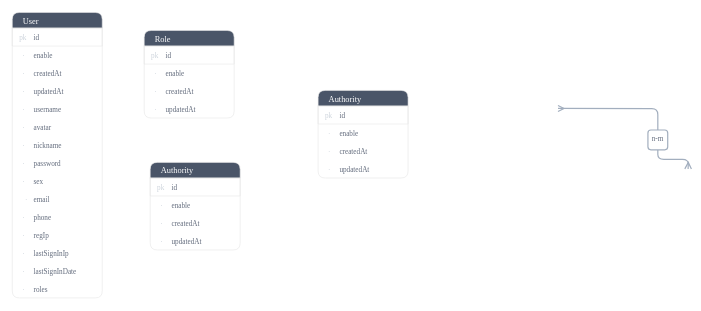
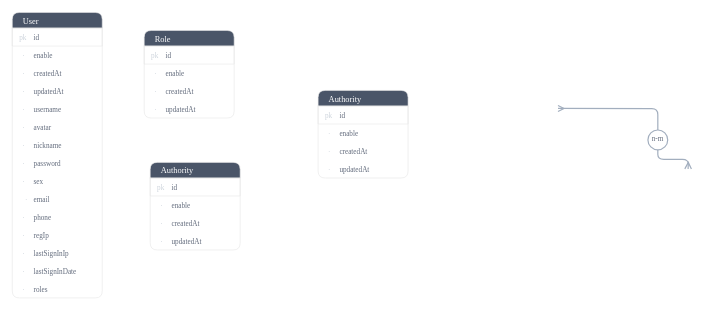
  <mxCell id="0" />
  <mxCell id="1" parent="0" />
  <mxCell id="2" value="User" style="swimlane;fontStyle=0;childLayout=stackLayout;horizontal=1;startSize=26;horizontalStack=0;resizeParent=1;resizeParentMax=0;resizeLast=0;collapsible=1;marginBottom=0;align=left;fontSize=14;rounded=1;shadow=0;sketch=0;fontFamily=Comic Sans MS;fillColor=#4A5568;fontColor=#FFFFFF;strokeColor=#E6E6E6;spacingLeft=16;swimlaneFillColor=#FFFFFF;" parent="1" vertex="1"><mxGeometry x="20" y="20" width="150" height="476" as="geometry"><mxRectangle x="250" y="240" width="80" height="26" as="alternateBounds" /></mxGeometry></mxCell>
  <mxCell id="3" value="id" style="shape=partialRectangle;align=left;verticalAlign=middle;spacingLeft=34;rotatable=0;points=[[0,0.5],[1,0.5]];portConstraint=eastwest;dropTarget=0;rounded=1;shadow=0;sketch=0;fontFamily=Comic Sans MS;strokeColor=#E6E6E6;fontColor=#626B7C;fillColor=none;" parent="2" vertex="1"><mxGeometry y="26" width="150" height="30" as="geometry" /></mxCell>
  <mxCell id="4" value="pk" style="shape=partialRectangle;top=0;left=0;bottom=0;fillColor=none;stokeWidth=1;dashed=1;align=center;verticalAlign=middle;spacingLeft=4;spacingRight=4;overflow=hidden;rotatable=0;points=[];portConstraint=eastwest;part=1;strokeColor=none;fontColor=#ccd3db;fontFamily=Comic Sans MS;" parent="3" vertex="1" connectable="0"><mxGeometry width="36" height="30" as="geometry" /></mxCell>
  <mxCell id="5" value="enable        " style="shape=partialRectangle;align=left;verticalAlign=middle;spacingLeft=34;rotatable=0;points=[[0,0.5],[1,0.5]];portConstraint=eastwest;dropTarget=0;rounded=1;shadow=0;sketch=0;fontFamily=Comic Sans MS;fontColor=#626B7C;strokeColor=none;fillColor=none;" vertex="1" parent="2"><mxGeometry y="56" width="150" height="30" as="geometry" /></mxCell>
  <mxCell id="6" value="·" style="shape=partialRectangle;top=0;left=0;bottom=0;fillColor=none;stokeWidth=1;dashed=1;align=center;verticalAlign=middle;spacingLeft=4;spacingRight=4;overflow=hidden;rotatable=0;points=[];portConstraint=eastwest;part=1;strokeColor=none;fontColor=#ccd3db;fontFamily=Comic Sans MS;" vertex="1" connectable="0" parent="5"><mxGeometry width="38.182" height="30" as="geometry" /></mxCell>
  <mxCell id="7" value="createdAt     " style="shape=partialRectangle;align=left;verticalAlign=middle;spacingLeft=34;rotatable=0;points=[[0,0.5],[1,0.5]];portConstraint=eastwest;dropTarget=0;rounded=1;shadow=0;sketch=0;fontFamily=Comic Sans MS;fontColor=#626B7C;strokeColor=none;fillColor=none;" vertex="1" parent="2"><mxGeometry y="86" width="150" height="30" as="geometry" /></mxCell>
  <mxCell id="8" value="·" style="shape=partialRectangle;top=0;left=0;bottom=0;fillColor=none;stokeWidth=1;dashed=1;align=center;verticalAlign=middle;spacingLeft=4;spacingRight=4;overflow=hidden;rotatable=0;points=[];portConstraint=eastwest;part=1;strokeColor=none;fontColor=#ccd3db;fontFamily=Comic Sans MS;" vertex="1" connectable="0" parent="7"><mxGeometry width="38.182" height="30" as="geometry" /></mxCell>
  <mxCell id="9" value="updatedAt" style="shape=partialRectangle;align=left;verticalAlign=middle;spacingLeft=34;rotatable=0;points=[[0,0.5],[1,0.5]];portConstraint=eastwest;dropTarget=0;rounded=1;shadow=0;sketch=0;fontFamily=Comic Sans MS;fontColor=#626B7C;strokeColor=none;fillColor=none;" vertex="1" parent="2"><mxGeometry y="116" width="150" height="30" as="geometry" /></mxCell>
  <mxCell id="10" value="·" style="shape=partialRectangle;top=0;left=0;bottom=0;fillColor=none;stokeWidth=1;dashed=1;align=center;verticalAlign=middle;spacingLeft=4;spacingRight=4;overflow=hidden;rotatable=0;points=[];portConstraint=eastwest;part=1;strokeColor=none;fontColor=#ccd3db;fontFamily=Comic Sans MS;" vertex="1" connectable="0" parent="9"><mxGeometry width="38.182" height="30" as="geometry" /></mxCell>
  <mxCell id="11" value="username" style="shape=partialRectangle;align=left;verticalAlign=middle;spacingLeft=34;rotatable=0;points=[[0,0.5],[1,0.5]];portConstraint=eastwest;dropTarget=0;rounded=1;shadow=0;sketch=0;fontFamily=Comic Sans MS;fontColor=#626B7C;strokeColor=none;fillColor=none;" parent="2" vertex="1"><mxGeometry y="146" width="150" height="30" as="geometry" /></mxCell>
  <mxCell id="12" value="·" style="shape=partialRectangle;top=0;left=0;bottom=0;fillColor=none;stokeWidth=1;dashed=1;align=center;verticalAlign=middle;spacingLeft=4;spacingRight=4;overflow=hidden;rotatable=0;points=[];portConstraint=eastwest;part=1;strokeColor=none;fontColor=#ccd3db;fontFamily=Comic Sans MS;" parent="11" vertex="1" connectable="0"><mxGeometry width="38.182" height="30" as="geometry" /></mxCell>
  <mxCell id="13" value="avatar" style="shape=partialRectangle;align=left;verticalAlign=middle;spacingLeft=34;rotatable=0;points=[[0,0.5],[1,0.5]];portConstraint=eastwest;dropTarget=0;rounded=1;shadow=0;sketch=0;fontFamily=Comic Sans MS;fontColor=#626B7C;strokeColor=none;fillColor=none;" vertex="1" parent="2"><mxGeometry y="176" width="150" height="30" as="geometry" /></mxCell>
  <mxCell id="14" value="·" style="shape=partialRectangle;top=0;left=0;bottom=0;fillColor=none;stokeWidth=1;dashed=1;align=center;verticalAlign=middle;spacingLeft=4;spacingRight=4;overflow=hidden;rotatable=0;points=[];portConstraint=eastwest;part=1;strokeColor=none;fontColor=#ccd3db;fontFamily=Comic Sans MS;" vertex="1" connectable="0" parent="13"><mxGeometry width="38.182" height="30" as="geometry" /></mxCell>
  <mxCell id="15" value="nickname " style="shape=partialRectangle;align=left;verticalAlign=middle;spacingLeft=34;rotatable=0;points=[[0,0.5],[1,0.5]];portConstraint=eastwest;dropTarget=0;rounded=1;shadow=0;sketch=0;fontFamily=Comic Sans MS;fontColor=#626B7C;strokeColor=none;fillColor=none;" vertex="1" parent="2"><mxGeometry y="206" width="150" height="30" as="geometry" /></mxCell>
  <mxCell id="16" value="·" style="shape=partialRectangle;top=0;left=0;bottom=0;fillColor=none;stokeWidth=1;dashed=1;align=center;verticalAlign=middle;spacingLeft=4;spacingRight=4;overflow=hidden;rotatable=0;points=[];portConstraint=eastwest;part=1;strokeColor=none;fontColor=#ccd3db;fontFamily=Comic Sans MS;" vertex="1" connectable="0" parent="15"><mxGeometry width="38.182" height="30" as="geometry" /></mxCell>
  <mxCell id="17" value="password " style="shape=partialRectangle;align=left;verticalAlign=middle;spacingLeft=34;rotatable=0;points=[[0,0.5],[1,0.5]];portConstraint=eastwest;dropTarget=0;rounded=1;shadow=0;sketch=0;fontFamily=Comic Sans MS;fontColor=#626B7C;strokeColor=none;fillColor=none;" vertex="1" parent="2"><mxGeometry y="236" width="150" height="30" as="geometry" /></mxCell>
  <mxCell id="18" value="·" style="shape=partialRectangle;top=0;left=0;bottom=0;fillColor=none;stokeWidth=1;dashed=1;align=center;verticalAlign=middle;spacingLeft=4;spacingRight=4;overflow=hidden;rotatable=0;points=[];portConstraint=eastwest;part=1;strokeColor=none;fontColor=#ccd3db;fontFamily=Comic Sans MS;" vertex="1" connectable="0" parent="17"><mxGeometry width="38.182" height="30" as="geometry" /></mxCell>
  <mxCell id="19" value="sex           " style="shape=partialRectangle;align=left;verticalAlign=middle;spacingLeft=34;rotatable=0;points=[[0,0.5],[1,0.5]];portConstraint=eastwest;dropTarget=0;rounded=1;shadow=0;sketch=0;fontFamily=Comic Sans MS;fontColor=#626B7C;strokeColor=none;fillColor=none;" vertex="1" parent="2"><mxGeometry y="266" width="150" height="30" as="geometry" /></mxCell>
  <mxCell id="20" value="·" style="shape=partialRectangle;top=0;left=0;bottom=0;fillColor=none;stokeWidth=1;dashed=1;align=center;verticalAlign=middle;spacingLeft=4;spacingRight=4;overflow=hidden;rotatable=0;points=[];portConstraint=eastwest;part=1;strokeColor=none;fontColor=#ccd3db;fontFamily=Comic Sans MS;" vertex="1" connectable="0" parent="19"><mxGeometry width="38.182" height="30" as="geometry" /></mxCell>
  <mxCell id="21" value="email         " style="shape=partialRectangle;align=left;verticalAlign=middle;spacingLeft=34;rotatable=0;points=[[0,0.5],[1,0.5]];portConstraint=eastwest;dropTarget=0;rounded=1;shadow=0;sketch=0;fontFamily=Comic Sans MS;fontColor=#626B7C;strokeColor=none;fillColor=none;" vertex="1" parent="2"><mxGeometry y="296" width="150" height="30" as="geometry" /></mxCell>
  <mxCell id="22" value="·" style="shape=partialRectangle;top=0;left=0;bottom=0;fillColor=none;stokeWidth=1;dashed=1;align=center;verticalAlign=middle;spacingLeft=4;spacingRight=4;overflow=hidden;rotatable=0;points=[];portConstraint=eastwest;part=1;strokeColor=none;fontColor=#ccd3db;fontFamily=Comic Sans MS;" vertex="1" connectable="0" parent="21"><mxGeometry width="47.727" height="30" as="geometry" /></mxCell>
  <mxCell id="23" value="phone         " style="shape=partialRectangle;align=left;verticalAlign=middle;spacingLeft=34;rotatable=0;points=[[0,0.5],[1,0.5]];portConstraint=eastwest;dropTarget=0;rounded=1;shadow=0;sketch=0;fontFamily=Comic Sans MS;fontColor=#626B7C;strokeColor=none;fillColor=none;" vertex="1" parent="2"><mxGeometry y="326" width="150" height="30" as="geometry" /></mxCell>
  <mxCell id="24" value="·" style="shape=partialRectangle;top=0;left=0;bottom=0;fillColor=none;stokeWidth=1;dashed=1;align=center;verticalAlign=middle;spacingLeft=4;spacingRight=4;overflow=hidden;rotatable=0;points=[];portConstraint=eastwest;part=1;strokeColor=none;fontColor=#ccd3db;fontFamily=Comic Sans MS;" vertex="1" connectable="0" parent="23"><mxGeometry width="38.182" height="30" as="geometry" /></mxCell>
  <mxCell id="25" value="regIp         " style="shape=partialRectangle;align=left;verticalAlign=middle;spacingLeft=34;rotatable=0;points=[[0,0.5],[1,0.5]];portConstraint=eastwest;dropTarget=0;rounded=1;shadow=0;sketch=0;fontFamily=Comic Sans MS;fontColor=#626B7C;strokeColor=none;fillColor=none;" vertex="1" parent="2"><mxGeometry y="356" width="150" height="30" as="geometry" /></mxCell>
  <mxCell id="26" value="·" style="shape=partialRectangle;top=0;left=0;bottom=0;fillColor=none;stokeWidth=1;dashed=1;align=center;verticalAlign=middle;spacingLeft=4;spacingRight=4;overflow=hidden;rotatable=0;points=[];portConstraint=eastwest;part=1;strokeColor=none;fontColor=#ccd3db;fontFamily=Comic Sans MS;" vertex="1" connectable="0" parent="25"><mxGeometry width="38.182" height="30" as="geometry" /></mxCell>
  <mxCell id="27" value="lastSignInIp  " style="shape=partialRectangle;align=left;verticalAlign=middle;spacingLeft=34;rotatable=0;points=[[0,0.5],[1,0.5]];portConstraint=eastwest;dropTarget=0;rounded=1;shadow=0;sketch=0;fontFamily=Comic Sans MS;fontColor=#626B7C;strokeColor=none;fillColor=none;" vertex="1" parent="2"><mxGeometry y="386" width="150" height="30" as="geometry" /></mxCell>
  <mxCell id="28" value="·" style="shape=partialRectangle;top=0;left=0;bottom=0;fillColor=none;stokeWidth=1;dashed=1;align=center;verticalAlign=middle;spacingLeft=4;spacingRight=4;overflow=hidden;rotatable=0;points=[];portConstraint=eastwest;part=1;strokeColor=none;fontColor=#ccd3db;fontFamily=Comic Sans MS;" vertex="1" connectable="0" parent="27"><mxGeometry width="38.182" height="30" as="geometry" /></mxCell>
  <mxCell id="29" value="lastSignInDate" style="shape=partialRectangle;align=left;verticalAlign=middle;spacingLeft=34;rotatable=0;points=[[0,0.5],[1,0.5]];portConstraint=eastwest;dropTarget=0;rounded=1;shadow=0;sketch=0;fontFamily=Comic Sans MS;fontColor=#626B7C;strokeColor=none;fillColor=none;" vertex="1" parent="2"><mxGeometry y="416" width="150" height="30" as="geometry" /></mxCell>
  <mxCell id="30" value="·" style="shape=partialRectangle;top=0;left=0;bottom=0;fillColor=none;stokeWidth=1;dashed=1;align=center;verticalAlign=middle;spacingLeft=4;spacingRight=4;overflow=hidden;rotatable=0;points=[];portConstraint=eastwest;part=1;strokeColor=none;fontColor=#ccd3db;fontFamily=Comic Sans MS;" vertex="1" connectable="0" parent="29"><mxGeometry width="38.182" height="30" as="geometry" /></mxCell>
  <mxCell id="31" value="roles" style="shape=partialRectangle;align=left;verticalAlign=middle;spacingLeft=34;rotatable=0;points=[[0,0.5],[1,0.5]];portConstraint=eastwest;dropTarget=0;rounded=1;shadow=0;sketch=0;fontFamily=Comic Sans MS;fontColor=#626B7C;strokeColor=none;fillColor=none;" vertex="1" parent="2"><mxGeometry y="446" width="150" height="30" as="geometry" /></mxCell>
  <mxCell id="32" value="·" style="shape=partialRectangle;top=0;left=0;bottom=0;fillColor=none;stokeWidth=1;dashed=1;align=center;verticalAlign=middle;spacingLeft=4;spacingRight=4;overflow=hidden;rotatable=0;points=[];portConstraint=eastwest;part=1;strokeColor=none;fontColor=#ccd3db;fontFamily=Comic Sans MS;" vertex="1" connectable="0" parent="31"><mxGeometry width="38.182" height="30" as="geometry" /></mxCell>
  <mxCell id="33" value="" style="edgeStyle=orthogonalEdgeStyle;fontSize=12;html=1;endArrow=ERmany;startArrow=none;fontFamily=Comic Sans MS;fontColor=#ccd3db;endSize=8;targetPerimeterSpacing=6;strokeColor=#a2aebe;strokeWidth=2;startSize=7;entryX=0;entryY=0.5;entryDx=0;entryDy=0;exitX=0.5;exitY=1;exitDx=0;exitDy=0;" parent="1" source="34" edge="1"><mxGeometry width="100" height="100" relative="1" as="geometry"><mxPoint x="1185" y="277" as="sourcePoint" /><mxPoint x="1147" y="281" as="targetPoint" /></mxGeometry></mxCell>
- <mxCell id="34" value="n-m" style="whiteSpace=wrap;html=1;aspect=fixed;shadow=0;sketch=0;fontFamily=Comic Sans MS;align=center;spacingTop=-5;strokeColor=#a2aebe;fontColor=#626B7C;strokeWidth=2;rounded=1;" parent="1" vertex="1"><mxGeometry x="1080" y="216" width="33" height="33" as="geometry" /></mxCell>
+ <mxCell id="34" value="n-m" style="ellipse;whiteSpace=wrap;html=1;aspect=fixed;rounded=1;shadow=0;sketch=0;fontFamily=Comic Sans MS;align=center;spacingTop=-5;strokeColor=#a2aebe;fontColor=#626B7C;strokeWidth=2;" parent="1" vertex="1"><mxGeometry x="1080" y="216" width="33" height="33" as="geometry" /></mxCell>
  <mxCell id="35" value="" style="edgeStyle=orthogonalEdgeStyle;fontSize=12;html=1;endArrow=none;startArrow=ERmany;fontFamily=Comic Sans MS;fontColor=#ccd3db;endSize=8;strokeColor=#a2aebe;strokeWidth=2;startSize=7;entryX=0.5;entryY=0;entryDx=0;entryDy=0;" parent="1" target="34" edge="1"><mxGeometry width="100" height="100" relative="1" as="geometry"><mxPoint x="930" y="180" as="sourcePoint" /><mxPoint x="1285" y="177" as="targetPoint" /></mxGeometry></mxCell>
  <mxCell id="36" value="Role" style="swimlane;fontStyle=0;childLayout=stackLayout;horizontal=1;startSize=26;horizontalStack=0;resizeParent=1;resizeParentMax=0;resizeLast=0;collapsible=1;marginBottom=0;align=left;fontSize=14;rounded=1;shadow=0;sketch=0;fontFamily=Comic Sans MS;fillColor=#4A5568;fontColor=#FFFFFF;strokeColor=#E6E6E6;spacingLeft=16;swimlaneFillColor=#FFFFFF;" vertex="1" parent="1"><mxGeometry x="240" y="50" width="150" height="146" as="geometry"><mxRectangle x="250" y="240" width="80" height="26" as="alternateBounds" /></mxGeometry></mxCell>
  <mxCell id="37" value="id" style="shape=partialRectangle;align=left;verticalAlign=middle;spacingLeft=34;rotatable=0;points=[[0,0.5],[1,0.5]];portConstraint=eastwest;dropTarget=0;rounded=1;shadow=0;sketch=0;fontFamily=Comic Sans MS;strokeColor=#E6E6E6;fontColor=#626B7C;fillColor=none;" vertex="1" parent="36"><mxGeometry y="26" width="150" height="30" as="geometry" /></mxCell>
  <mxCell id="38" value="pk" style="shape=partialRectangle;top=0;left=0;bottom=0;fillColor=none;stokeWidth=1;dashed=1;align=center;verticalAlign=middle;spacingLeft=4;spacingRight=4;overflow=hidden;rotatable=0;points=[];portConstraint=eastwest;part=1;strokeColor=none;fontColor=#ccd3db;fontFamily=Comic Sans MS;" vertex="1" connectable="0" parent="37"><mxGeometry width="36" height="30" as="geometry" /></mxCell>
  <mxCell id="39" value="enable        " style="shape=partialRectangle;align=left;verticalAlign=middle;spacingLeft=34;rotatable=0;points=[[0,0.5],[1,0.5]];portConstraint=eastwest;dropTarget=0;rounded=1;shadow=0;sketch=0;fontFamily=Comic Sans MS;fontColor=#626B7C;strokeColor=none;fillColor=none;" vertex="1" parent="36"><mxGeometry y="56" width="150" height="30" as="geometry" /></mxCell>
  <mxCell id="40" value="·" style="shape=partialRectangle;top=0;left=0;bottom=0;fillColor=none;stokeWidth=1;dashed=1;align=center;verticalAlign=middle;spacingLeft=4;spacingRight=4;overflow=hidden;rotatable=0;points=[];portConstraint=eastwest;part=1;strokeColor=none;fontColor=#ccd3db;fontFamily=Comic Sans MS;" vertex="1" connectable="0" parent="39"><mxGeometry width="38.182" height="30" as="geometry" /></mxCell>
  <mxCell id="41" value="createdAt     " style="shape=partialRectangle;align=left;verticalAlign=middle;spacingLeft=34;rotatable=0;points=[[0,0.5],[1,0.5]];portConstraint=eastwest;dropTarget=0;rounded=1;shadow=0;sketch=0;fontFamily=Comic Sans MS;fontColor=#626B7C;strokeColor=none;fillColor=none;" vertex="1" parent="36"><mxGeometry y="86" width="150" height="30" as="geometry" /></mxCell>
  <mxCell id="42" value="·" style="shape=partialRectangle;top=0;left=0;bottom=0;fillColor=none;stokeWidth=1;dashed=1;align=center;verticalAlign=middle;spacingLeft=4;spacingRight=4;overflow=hidden;rotatable=0;points=[];portConstraint=eastwest;part=1;strokeColor=none;fontColor=#ccd3db;fontFamily=Comic Sans MS;" vertex="1" connectable="0" parent="41"><mxGeometry width="38.182" height="30" as="geometry" /></mxCell>
  <mxCell id="43" value="updatedAt" style="shape=partialRectangle;align=left;verticalAlign=middle;spacingLeft=34;rotatable=0;points=[[0,0.5],[1,0.5]];portConstraint=eastwest;dropTarget=0;rounded=1;shadow=0;sketch=0;fontFamily=Comic Sans MS;fontColor=#626B7C;strokeColor=none;fillColor=none;" vertex="1" parent="36"><mxGeometry y="116" width="150" height="30" as="geometry" /></mxCell>
  <mxCell id="44" value="·" style="shape=partialRectangle;top=0;left=0;bottom=0;fillColor=none;stokeWidth=1;dashed=1;align=center;verticalAlign=middle;spacingLeft=4;spacingRight=4;overflow=hidden;rotatable=0;points=[];portConstraint=eastwest;part=1;strokeColor=none;fontColor=#ccd3db;fontFamily=Comic Sans MS;" vertex="1" connectable="0" parent="43"><mxGeometry width="38.182" height="30" as="geometry" /></mxCell>
  <mxCell id="45" value="Authority" style="swimlane;fontStyle=0;childLayout=stackLayout;horizontal=1;startSize=26;horizontalStack=0;resizeParent=1;resizeParentMax=0;resizeLast=0;collapsible=1;marginBottom=0;align=left;fontSize=14;rounded=1;shadow=0;sketch=0;fontFamily=Comic Sans MS;fillColor=#4A5568;fontColor=#FFFFFF;strokeColor=#E6E6E6;spacingLeft=16;swimlaneFillColor=#FFFFFF;" vertex="1" parent="1"><mxGeometry x="250" y="270" width="150" height="146" as="geometry"><mxRectangle x="250" y="240" width="80" height="26" as="alternateBounds" /></mxGeometry></mxCell>
  <mxCell id="46" value="id" style="shape=partialRectangle;align=left;verticalAlign=middle;spacingLeft=34;rotatable=0;points=[[0,0.5],[1,0.5]];portConstraint=eastwest;dropTarget=0;rounded=1;shadow=0;sketch=0;fontFamily=Comic Sans MS;strokeColor=#E6E6E6;fontColor=#626B7C;fillColor=none;" vertex="1" parent="45"><mxGeometry y="26" width="150" height="30" as="geometry" /></mxCell>
  <mxCell id="47" value="pk" style="shape=partialRectangle;top=0;left=0;bottom=0;fillColor=none;stokeWidth=1;dashed=1;align=center;verticalAlign=middle;spacingLeft=4;spacingRight=4;overflow=hidden;rotatable=0;points=[];portConstraint=eastwest;part=1;strokeColor=none;fontColor=#ccd3db;fontFamily=Comic Sans MS;" vertex="1" connectable="0" parent="46"><mxGeometry width="36" height="30" as="geometry" /></mxCell>
  <mxCell id="48" value="enable        " style="shape=partialRectangle;align=left;verticalAlign=middle;spacingLeft=34;rotatable=0;points=[[0,0.5],[1,0.5]];portConstraint=eastwest;dropTarget=0;rounded=1;shadow=0;sketch=0;fontFamily=Comic Sans MS;fontColor=#626B7C;strokeColor=none;fillColor=none;" vertex="1" parent="45"><mxGeometry y="56" width="150" height="30" as="geometry" /></mxCell>
  <mxCell id="49" value="·" style="shape=partialRectangle;top=0;left=0;bottom=0;fillColor=none;stokeWidth=1;dashed=1;align=center;verticalAlign=middle;spacingLeft=4;spacingRight=4;overflow=hidden;rotatable=0;points=[];portConstraint=eastwest;part=1;strokeColor=none;fontColor=#ccd3db;fontFamily=Comic Sans MS;" vertex="1" connectable="0" parent="48"><mxGeometry width="38.182" height="30" as="geometry" /></mxCell>
  <mxCell id="50" value="createdAt     " style="shape=partialRectangle;align=left;verticalAlign=middle;spacingLeft=34;rotatable=0;points=[[0,0.5],[1,0.5]];portConstraint=eastwest;dropTarget=0;rounded=1;shadow=0;sketch=0;fontFamily=Comic Sans MS;fontColor=#626B7C;strokeColor=none;fillColor=none;" vertex="1" parent="45"><mxGeometry y="86" width="150" height="30" as="geometry" /></mxCell>
  <mxCell id="51" value="·" style="shape=partialRectangle;top=0;left=0;bottom=0;fillColor=none;stokeWidth=1;dashed=1;align=center;verticalAlign=middle;spacingLeft=4;spacingRight=4;overflow=hidden;rotatable=0;points=[];portConstraint=eastwest;part=1;strokeColor=none;fontColor=#ccd3db;fontFamily=Comic Sans MS;" vertex="1" connectable="0" parent="50"><mxGeometry width="38.182" height="30" as="geometry" /></mxCell>
  <mxCell id="52" value="updatedAt" style="shape=partialRectangle;align=left;verticalAlign=middle;spacingLeft=34;rotatable=0;points=[[0,0.5],[1,0.5]];portConstraint=eastwest;dropTarget=0;rounded=1;shadow=0;sketch=0;fontFamily=Comic Sans MS;fontColor=#626B7C;strokeColor=none;fillColor=none;" vertex="1" parent="45"><mxGeometry y="116" width="150" height="30" as="geometry" /></mxCell>
  <mxCell id="53" value="·" style="shape=partialRectangle;top=0;left=0;bottom=0;fillColor=none;stokeWidth=1;dashed=1;align=center;verticalAlign=middle;spacingLeft=4;spacingRight=4;overflow=hidden;rotatable=0;points=[];portConstraint=eastwest;part=1;strokeColor=none;fontColor=#ccd3db;fontFamily=Comic Sans MS;" vertex="1" connectable="0" parent="52"><mxGeometry width="38.182" height="30" as="geometry" /></mxCell>
  <mxCell id="54" value="Authority" style="swimlane;fontStyle=0;childLayout=stackLayout;horizontal=1;startSize=26;horizontalStack=0;resizeParent=1;resizeParentMax=0;resizeLast=0;collapsible=1;marginBottom=0;align=left;fontSize=14;rounded=1;shadow=0;sketch=0;fontFamily=Comic Sans MS;fillColor=#4A5568;fontColor=#FFFFFF;strokeColor=#E6E6E6;spacingLeft=16;swimlaneFillColor=#FFFFFF;" vertex="1" parent="1"><mxGeometry x="530" y="150" width="150" height="146" as="geometry"><mxRectangle x="250" y="240" width="80" height="26" as="alternateBounds" /></mxGeometry></mxCell>
  <mxCell id="55" value="id" style="shape=partialRectangle;align=left;verticalAlign=middle;spacingLeft=34;rotatable=0;points=[[0,0.5],[1,0.5]];portConstraint=eastwest;dropTarget=0;rounded=1;shadow=0;sketch=0;fontFamily=Comic Sans MS;strokeColor=#E6E6E6;fontColor=#626B7C;fillColor=none;" vertex="1" parent="54"><mxGeometry y="26" width="150" height="30" as="geometry" /></mxCell>
  <mxCell id="56" value="pk" style="shape=partialRectangle;top=0;left=0;bottom=0;fillColor=none;stokeWidth=1;dashed=1;align=center;verticalAlign=middle;spacingLeft=4;spacingRight=4;overflow=hidden;rotatable=0;points=[];portConstraint=eastwest;part=1;strokeColor=none;fontColor=#ccd3db;fontFamily=Comic Sans MS;" vertex="1" connectable="0" parent="55"><mxGeometry width="36" height="30" as="geometry" /></mxCell>
  <mxCell id="57" value="enable        " style="shape=partialRectangle;align=left;verticalAlign=middle;spacingLeft=34;rotatable=0;points=[[0,0.5],[1,0.5]];portConstraint=eastwest;dropTarget=0;rounded=1;shadow=0;sketch=0;fontFamily=Comic Sans MS;fontColor=#626B7C;strokeColor=none;fillColor=none;" vertex="1" parent="54"><mxGeometry y="56" width="150" height="30" as="geometry" /></mxCell>
  <mxCell id="58" value="·" style="shape=partialRectangle;top=0;left=0;bottom=0;fillColor=none;stokeWidth=1;dashed=1;align=center;verticalAlign=middle;spacingLeft=4;spacingRight=4;overflow=hidden;rotatable=0;points=[];portConstraint=eastwest;part=1;strokeColor=none;fontColor=#ccd3db;fontFamily=Comic Sans MS;" vertex="1" connectable="0" parent="57"><mxGeometry width="38.182" height="30" as="geometry" /></mxCell>
  <mxCell id="59" value="createdAt     " style="shape=partialRectangle;align=left;verticalAlign=middle;spacingLeft=34;rotatable=0;points=[[0,0.5],[1,0.5]];portConstraint=eastwest;dropTarget=0;rounded=1;shadow=0;sketch=0;fontFamily=Comic Sans MS;fontColor=#626B7C;strokeColor=none;fillColor=none;" vertex="1" parent="54"><mxGeometry y="86" width="150" height="30" as="geometry" /></mxCell>
  <mxCell id="60" value="·" style="shape=partialRectangle;top=0;left=0;bottom=0;fillColor=none;stokeWidth=1;dashed=1;align=center;verticalAlign=middle;spacingLeft=4;spacingRight=4;overflow=hidden;rotatable=0;points=[];portConstraint=eastwest;part=1;strokeColor=none;fontColor=#ccd3db;fontFamily=Comic Sans MS;" vertex="1" connectable="0" parent="59"><mxGeometry width="38.182" height="30" as="geometry" /></mxCell>
  <mxCell id="61" value="updatedAt" style="shape=partialRectangle;align=left;verticalAlign=middle;spacingLeft=34;rotatable=0;points=[[0,0.5],[1,0.5]];portConstraint=eastwest;dropTarget=0;rounded=1;shadow=0;sketch=0;fontFamily=Comic Sans MS;fontColor=#626B7C;strokeColor=none;fillColor=none;" vertex="1" parent="54"><mxGeometry y="116" width="150" height="30" as="geometry" /></mxCell>
  <mxCell id="62" value="·" style="shape=partialRectangle;top=0;left=0;bottom=0;fillColor=none;stokeWidth=1;dashed=1;align=center;verticalAlign=middle;spacingLeft=4;spacingRight=4;overflow=hidden;rotatable=0;points=[];portConstraint=eastwest;part=1;strokeColor=none;fontColor=#ccd3db;fontFamily=Comic Sans MS;" vertex="1" connectable="0" parent="61"><mxGeometry width="38.182" height="30" as="geometry" /></mxCell>
